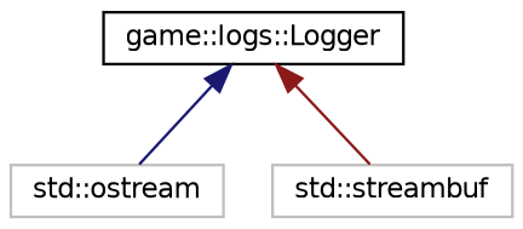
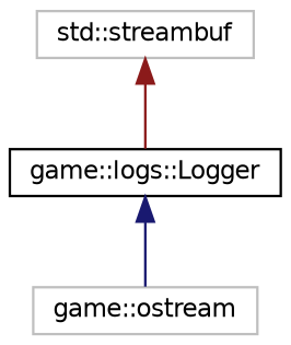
  digraph {
    fontname="DejaVu Sans"
    rankdir=TB
    node [color=grey75 fillcolor=white fontname="DejaVu Sans" fontsize=10 shape=record style=filled]
    edge [dir=back fontname="DejaVu Sans" fontsize=10 labelfontname=Helvetica labelfontsize=10 style=solid]
-   n1 [height=0.2 label="std::ostream" width=0.4]
+   n1 [height=0.2 label="game::ostream" width=0.4]
    n2 [color=black height=0.2 label="game::logs::Logger" width=0.4]
    n3 [height=0.2 label="std::streambuf" width=0.4]
    n2 -> n1 [color=midnightblue]
-   n2 -> n3 [color=firebrick4]
+   n3 -> n2 [color=firebrick4]
  }
